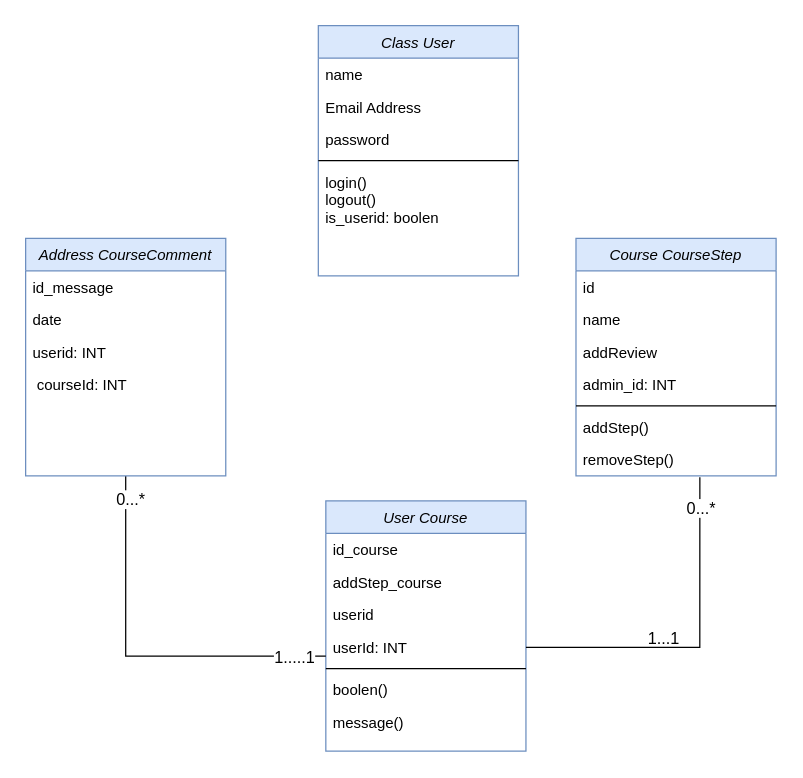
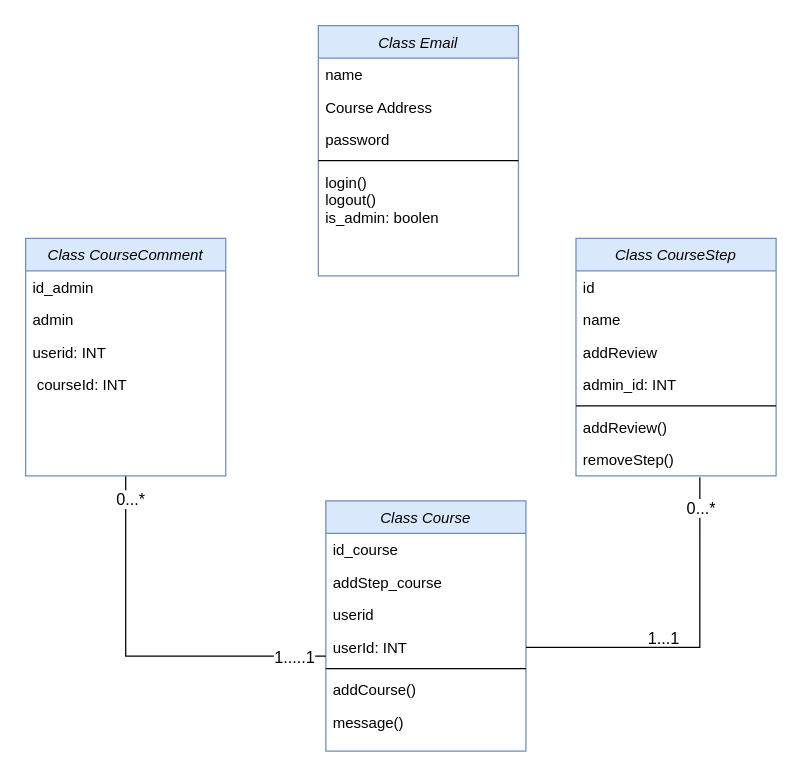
  <mxCell id="0" />
  <mxCell id="1" parent="0" />
- <mxCell id="2" value="Class User" style="swimlane;fontStyle=2;align=center;verticalAlign=top;childLayout=stackLayout;horizontal=1;startSize=26;horizontalStack=0;resizeParent=1;resizeLast=0;collapsible=1;marginBottom=0;rounded=0;shadow=0;strokeWidth=1;fillColor=#dae8fc;strokeColor=#6c8ebf;" parent="1" vertex="1"><mxGeometry x="254" y="20" width="160" height="200" as="geometry"><mxRectangle x="230" y="140" width="160" height="26" as="alternateBounds" /></mxGeometry></mxCell>
+ <mxCell id="2" value="Class Email" style="swimlane;fontStyle=2;align=center;verticalAlign=top;childLayout=stackLayout;horizontal=1;startSize=26;horizontalStack=0;resizeParent=1;resizeLast=0;collapsible=1;marginBottom=0;rounded=0;shadow=0;strokeWidth=1;fillColor=#dae8fc;strokeColor=#6c8ebf;" parent="1" vertex="1"><mxGeometry x="254" y="20" width="160" height="200" as="geometry"><mxRectangle x="230" y="140" width="160" height="26" as="alternateBounds" /></mxGeometry></mxCell>
  <mxCell id="3" value="name&#10;" style="text;align=left;verticalAlign=top;spacingLeft=4;spacingRight=4;overflow=hidden;rotatable=0;points=[[0,0.5],[1,0.5]];portConstraint=eastwest;rounded=0;shadow=0;html=0;" parent="2" vertex="1"><mxGeometry y="26" width="160" height="26" as="geometry" /></mxCell>
- <mxCell id="4" value="Email Address" style="text;align=left;verticalAlign=top;spacingLeft=4;spacingRight=4;overflow=hidden;rotatable=0;points=[[0,0.5],[1,0.5]];portConstraint=eastwest;rounded=0;shadow=0;html=0;" parent="2" vertex="1"><mxGeometry y="52" width="160" height="26" as="geometry" /></mxCell>
+ <mxCell id="4" value="Course Address" style="text;align=left;verticalAlign=top;spacingLeft=4;spacingRight=4;overflow=hidden;rotatable=0;points=[[0,0.5],[1,0.5]];portConstraint=eastwest;rounded=0;shadow=0;html=0;" parent="2" vertex="1"><mxGeometry y="52" width="160" height="26" as="geometry" /></mxCell>
  <mxCell id="5" value="password" style="text;align=left;verticalAlign=top;spacingLeft=4;spacingRight=4;overflow=hidden;rotatable=0;points=[[0,0.5],[1,0.5]];portConstraint=eastwest;rounded=0;shadow=0;html=0;" parent="2" vertex="1"><mxGeometry y="78" width="160" height="26" as="geometry" /></mxCell>
  <mxCell id="6" value="" style="line;html=1;strokeWidth=1;align=left;verticalAlign=middle;spacingTop=-1;spacingLeft=3;spacingRight=3;rotatable=0;labelPosition=right;points=[];portConstraint=eastwest;" parent="2" vertex="1"><mxGeometry y="104" width="160" height="8" as="geometry" /></mxCell>
- <mxCell id="7" value="login()&#10;logout()&#10;is_userid: boolen&#10;" style="text;align=left;verticalAlign=top;spacingLeft=4;spacingRight=4;overflow=hidden;rotatable=0;points=[[0,0.5],[1,0.5]];portConstraint=eastwest;" parent="2" vertex="1"><mxGeometry y="112" width="160" height="88" as="geometry" /></mxCell>
- <mxCell id="8" value="User Course" style="swimlane;fontStyle=2;align=center;verticalAlign=top;childLayout=stackLayout;horizontal=1;startSize=26;horizontalStack=0;resizeParent=1;resizeLast=0;collapsible=1;marginBottom=0;rounded=0;shadow=0;strokeWidth=1;fillColor=#dae8fc;strokeColor=#6c8ebf;" parent="1" vertex="1"><mxGeometry x="260" y="400" width="160" height="200" as="geometry"><mxRectangle x="230" y="140" width="160" height="26" as="alternateBounds" /></mxGeometry></mxCell>
+ <mxCell id="7" value="login()&#10;logout()&#10;is_admin: boolen&#10;" style="text;align=left;verticalAlign=top;spacingLeft=4;spacingRight=4;overflow=hidden;rotatable=0;points=[[0,0.5],[1,0.5]];portConstraint=eastwest;" parent="2" vertex="1"><mxGeometry y="112" width="160" height="88" as="geometry" /></mxCell>
+ <mxCell id="8" value="Class Course" style="swimlane;fontStyle=2;align=center;verticalAlign=top;childLayout=stackLayout;horizontal=1;startSize=26;horizontalStack=0;resizeParent=1;resizeLast=0;collapsible=1;marginBottom=0;rounded=0;shadow=0;strokeWidth=1;fillColor=#dae8fc;strokeColor=#6c8ebf;" parent="1" vertex="1"><mxGeometry x="260" y="400" width="160" height="200" as="geometry"><mxRectangle x="230" y="140" width="160" height="26" as="alternateBounds" /></mxGeometry></mxCell>
  <mxCell id="9" value="id_course" style="text;align=left;verticalAlign=top;spacingLeft=4;spacingRight=4;overflow=hidden;rotatable=0;points=[[0,0.5],[1,0.5]];portConstraint=eastwest;rounded=0;shadow=0;html=0;" parent="8" vertex="1"><mxGeometry y="26" width="160" height="26" as="geometry" /></mxCell>
  <mxCell id="10" value="addStep_course" style="text;align=left;verticalAlign=top;spacingLeft=4;spacingRight=4;overflow=hidden;rotatable=0;points=[[0,0.5],[1,0.5]];portConstraint=eastwest;rounded=0;shadow=0;html=0;" parent="8" vertex="1"><mxGeometry y="52" width="160" height="26" as="geometry" /></mxCell>
  <mxCell id="11" value="userid" style="text;align=left;verticalAlign=top;spacingLeft=4;spacingRight=4;overflow=hidden;rotatable=0;points=[[0,0.5],[1,0.5]];portConstraint=eastwest;rounded=0;shadow=0;html=0;" parent="8" vertex="1"><mxGeometry y="78" width="160" height="26" as="geometry" /></mxCell>
  <mxCell id="12" value="userId: INT" style="text;align=left;verticalAlign=top;spacingLeft=4;spacingRight=4;overflow=hidden;rotatable=0;points=[[0,0.5],[1,0.5]];portConstraint=eastwest;rounded=0;shadow=0;html=0;" parent="8" vertex="1"><mxGeometry y="104" width="160" height="26" as="geometry" /></mxCell>
  <mxCell id="13" value="" style="line;html=1;strokeWidth=1;align=left;verticalAlign=middle;spacingTop=-1;spacingLeft=3;spacingRight=3;rotatable=0;labelPosition=right;points=[];portConstraint=eastwest;" parent="8" vertex="1"><mxGeometry y="130" width="160" height="8" as="geometry" /></mxCell>
- <mxCell id="14" value="boolen()" style="text;align=left;verticalAlign=top;spacingLeft=4;spacingRight=4;overflow=hidden;rotatable=0;points=[[0,0.5],[1,0.5]];portConstraint=eastwest;" parent="8" vertex="1"><mxGeometry y="138" width="160" height="26" as="geometry" /></mxCell>
+ <mxCell id="14" value="addCourse()" style="text;align=left;verticalAlign=top;spacingLeft=4;spacingRight=4;overflow=hidden;rotatable=0;points=[[0,0.5],[1,0.5]];portConstraint=eastwest;" parent="8" vertex="1"><mxGeometry y="138" width="160" height="26" as="geometry" /></mxCell>
  <mxCell id="15" value="message()" style="text;align=left;verticalAlign=top;spacingLeft=4;spacingRight=4;overflow=hidden;rotatable=0;points=[[0,0.5],[1,0.5]];portConstraint=eastwest;" parent="8" vertex="1"><mxGeometry y="164" width="160" height="26" as="geometry" /></mxCell>
  <mxCell id="16" style="edgeStyle=orthogonalEdgeStyle;rounded=0;orthogonalLoop=1;jettySize=auto;html=1;exitX=0.5;exitY=1;exitDx=0;exitDy=0;entryX=0;entryY=0.769;entryDx=0;entryDy=0;entryPerimeter=0;fontSize=13;endArrow=none;endFill=0;" parent="1" source="19" target="12" edge="1"><mxGeometry relative="1" as="geometry" /></mxCell>
  <mxCell id="17" value="0...*" style="edgeLabel;html=1;align=center;verticalAlign=middle;resizable=0;points=[];fontSize=13;" parent="16" vertex="1" connectable="0"><mxGeometry x="-0.882" y="3" relative="1" as="geometry"><mxPoint as="offset" /></mxGeometry></mxCell>
  <mxCell id="18" value="1.....1" style="edgeLabel;html=1;align=center;verticalAlign=middle;resizable=0;points=[];fontSize=13;" parent="16" vertex="1" connectable="0"><mxGeometry x="0.829" y="-1" relative="1" as="geometry"><mxPoint as="offset" /></mxGeometry></mxCell>
- <mxCell id="19" value="Address CourseComment" style="swimlane;fontStyle=2;align=center;verticalAlign=top;childLayout=stackLayout;horizontal=1;startSize=26;horizontalStack=0;resizeParent=1;resizeLast=0;collapsible=1;marginBottom=0;rounded=0;shadow=0;strokeWidth=1;fillColor=#dae8fc;strokeColor=#6c8ebf;" parent="1" vertex="1"><mxGeometry x="20" y="190" width="160" height="190" as="geometry"><mxRectangle x="230" y="140" width="160" height="26" as="alternateBounds" /></mxGeometry></mxCell>
- <mxCell id="20" value="id_message" style="text;align=left;verticalAlign=top;spacingLeft=4;spacingRight=4;overflow=hidden;rotatable=0;points=[[0,0.5],[1,0.5]];portConstraint=eastwest;rounded=0;shadow=0;html=0;" parent="19" vertex="1"><mxGeometry y="26" width="160" height="26" as="geometry" /></mxCell>
- <mxCell id="21" value="date" style="text;align=left;verticalAlign=top;spacingLeft=4;spacingRight=4;overflow=hidden;rotatable=0;points=[[0,0.5],[1,0.5]];portConstraint=eastwest;rounded=0;shadow=0;html=0;" parent="19" vertex="1"><mxGeometry y="52" width="160" height="26" as="geometry" /></mxCell>
+ <mxCell id="19" value="Class CourseComment" style="swimlane;fontStyle=2;align=center;verticalAlign=top;childLayout=stackLayout;horizontal=1;startSize=26;horizontalStack=0;resizeParent=1;resizeLast=0;collapsible=1;marginBottom=0;rounded=0;shadow=0;strokeWidth=1;fillColor=#dae8fc;strokeColor=#6c8ebf;" parent="1" vertex="1"><mxGeometry x="20" y="190" width="160" height="190" as="geometry"><mxRectangle x="230" y="140" width="160" height="26" as="alternateBounds" /></mxGeometry></mxCell>
+ <mxCell id="20" value="id_admin" style="text;align=left;verticalAlign=top;spacingLeft=4;spacingRight=4;overflow=hidden;rotatable=0;points=[[0,0.5],[1,0.5]];portConstraint=eastwest;rounded=0;shadow=0;html=0;" parent="19" vertex="1"><mxGeometry y="26" width="160" height="26" as="geometry" /></mxCell>
+ <mxCell id="21" value="admin" style="text;align=left;verticalAlign=top;spacingLeft=4;spacingRight=4;overflow=hidden;rotatable=0;points=[[0,0.5],[1,0.5]];portConstraint=eastwest;rounded=0;shadow=0;html=0;" parent="19" vertex="1"><mxGeometry y="52" width="160" height="26" as="geometry" /></mxCell>
  <mxCell id="22" value="userid: INT&#10;" style="text;align=left;verticalAlign=top;spacingLeft=4;spacingRight=4;overflow=hidden;rotatable=0;points=[[0,0.5],[1,0.5]];portConstraint=eastwest;rounded=0;shadow=0;html=0;" parent="19" vertex="1"><mxGeometry y="78" width="160" height="26" as="geometry" /></mxCell>
  <mxCell id="23" value=" courseId: INT" style="text;align=left;verticalAlign=top;spacingLeft=4;spacingRight=4;overflow=hidden;rotatable=0;points=[[0,0.5],[1,0.5]];portConstraint=eastwest;rounded=0;shadow=0;html=0;" parent="19" vertex="1"><mxGeometry y="104" width="160" height="26" as="geometry" /></mxCell>
- <mxCell id="24" value="Course CourseStep" style="swimlane;fontStyle=2;align=center;verticalAlign=top;childLayout=stackLayout;horizontal=1;startSize=26;horizontalStack=0;resizeParent=1;resizeLast=0;collapsible=1;marginBottom=0;rounded=0;shadow=0;strokeWidth=1;fillColor=#dae8fc;strokeColor=#6c8ebf;" parent="1" vertex="1"><mxGeometry x="460" y="190" width="160" height="190" as="geometry"><mxRectangle x="550" y="140" width="160" height="26" as="alternateBounds" /></mxGeometry></mxCell>
+ <mxCell id="24" value="Class CourseStep" style="swimlane;fontStyle=2;align=center;verticalAlign=top;childLayout=stackLayout;horizontal=1;startSize=26;horizontalStack=0;resizeParent=1;resizeLast=0;collapsible=1;marginBottom=0;rounded=0;shadow=0;strokeWidth=1;fillColor=#dae8fc;strokeColor=#6c8ebf;" parent="1" vertex="1"><mxGeometry x="460" y="190" width="160" height="190" as="geometry"><mxRectangle x="550" y="140" width="160" height="26" as="alternateBounds" /></mxGeometry></mxCell>
  <mxCell id="25" value="id" style="text;align=left;verticalAlign=top;spacingLeft=4;spacingRight=4;overflow=hidden;rotatable=0;points=[[0,0.5],[1,0.5]];portConstraint=eastwest;rounded=0;shadow=0;html=0;" parent="24" vertex="1"><mxGeometry y="26" width="160" height="26" as="geometry" /></mxCell>
  <mxCell id="26" value="name" style="text;align=left;verticalAlign=top;spacingLeft=4;spacingRight=4;overflow=hidden;rotatable=0;points=[[0,0.5],[1,0.5]];portConstraint=eastwest;" parent="24" vertex="1"><mxGeometry y="52" width="160" height="26" as="geometry" /></mxCell>
  <mxCell id="27" value="addReview" style="text;align=left;verticalAlign=top;spacingLeft=4;spacingRight=4;overflow=hidden;rotatable=0;points=[[0,0.5],[1,0.5]];portConstraint=eastwest;" parent="24" vertex="1"><mxGeometry y="78" width="160" height="26" as="geometry" /></mxCell>
  <mxCell id="28" value="admin_id: INT" style="text;align=left;verticalAlign=top;spacingLeft=4;spacingRight=4;overflow=hidden;rotatable=0;points=[[0,0.5],[1,0.5]];portConstraint=eastwest;" parent="24" vertex="1"><mxGeometry y="104" width="160" height="26" as="geometry" /></mxCell>
  <mxCell id="29" value="" style="line;html=1;strokeWidth=1;align=left;verticalAlign=middle;spacingTop=-1;spacingLeft=3;spacingRight=3;rotatable=0;labelPosition=right;points=[];portConstraint=eastwest;" parent="24" vertex="1"><mxGeometry y="130" width="160" height="8" as="geometry" /></mxCell>
- <mxCell id="30" value="addStep()&#10;" style="text;align=left;verticalAlign=top;spacingLeft=4;spacingRight=4;overflow=hidden;rotatable=0;points=[[0,0.5],[1,0.5]];portConstraint=eastwest;" parent="24" vertex="1"><mxGeometry y="138" width="160" height="26" as="geometry" /></mxCell>
+ <mxCell id="30" value="addReview()&#10;" style="text;align=left;verticalAlign=top;spacingLeft=4;spacingRight=4;overflow=hidden;rotatable=0;points=[[0,0.5],[1,0.5]];portConstraint=eastwest;" parent="24" vertex="1"><mxGeometry y="138" width="160" height="26" as="geometry" /></mxCell>
  <mxCell id="31" value="removeStep()" style="text;align=left;verticalAlign=top;spacingLeft=4;spacingRight=4;overflow=hidden;rotatable=0;points=[[0,0.5],[1,0.5]];portConstraint=eastwest;" parent="24" vertex="1"><mxGeometry y="164" width="160" height="26" as="geometry" /></mxCell>
  <mxCell id="32" style="edgeStyle=orthogonalEdgeStyle;rounded=0;orthogonalLoop=1;jettySize=auto;html=1;exitX=1;exitY=0.5;exitDx=0;exitDy=0;entryX=0.619;entryY=1.038;entryDx=0;entryDy=0;entryPerimeter=0;fontSize=13;endArrow=none;endFill=0;" parent="1" source="12" target="31" edge="1"><mxGeometry relative="1" as="geometry" /></mxCell>
  <mxCell id="33" value="0...*" style="edgeLabel;html=1;align=center;verticalAlign=middle;resizable=0;points=[];fontSize=13;" parent="32" vertex="1" connectable="0"><mxGeometry x="0.825" relative="1" as="geometry"><mxPoint as="offset" /></mxGeometry></mxCell>
  <mxCell id="34" value="1...1" style="text;html=1;align=center;verticalAlign=middle;resizable=0;points=[];autosize=1;strokeColor=none;fontSize=13;" parent="1" vertex="1"><mxGeometry x="510" y="500" width="40" height="20" as="geometry" /></mxCell>
